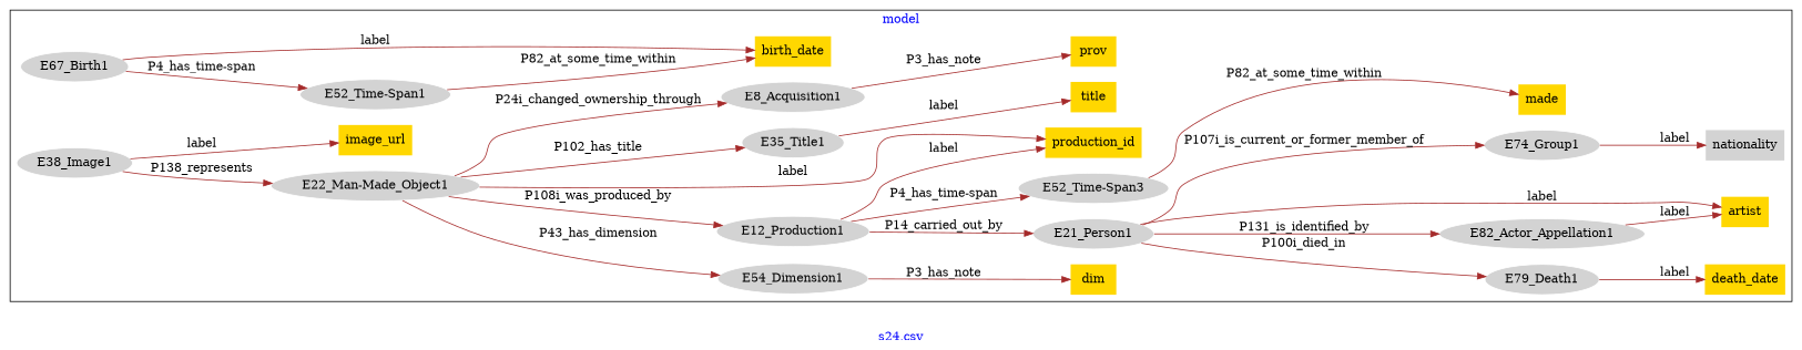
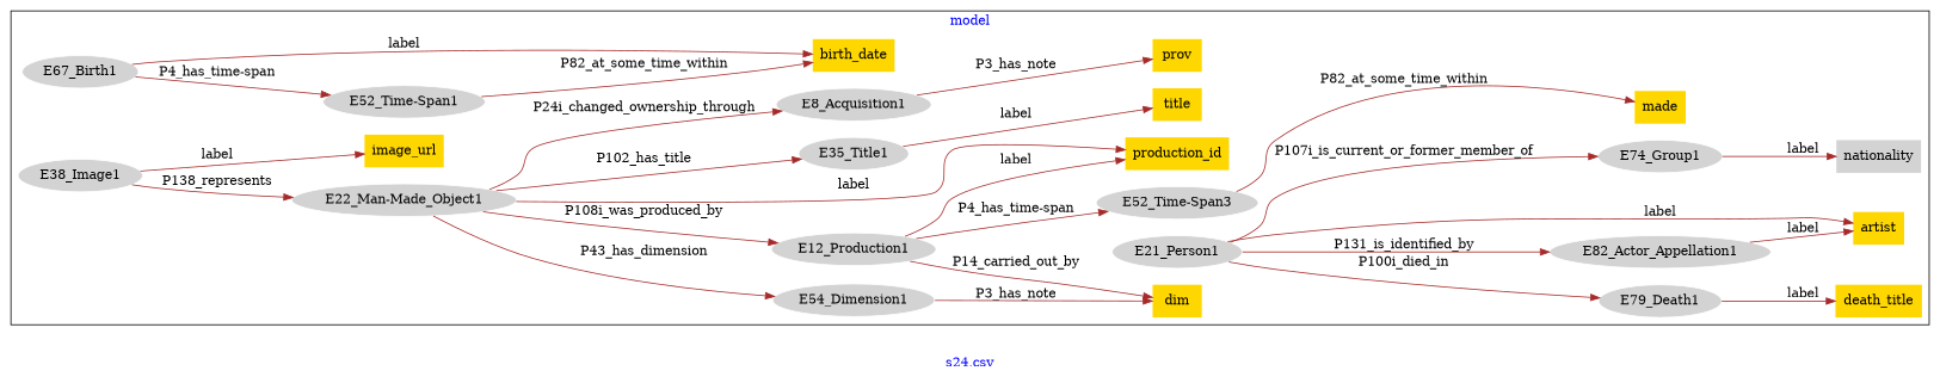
  digraph {
    fontcolor=blue
    label="s24.csv"
    rankdir=LR
    remincross=true
    node [color=white fillcolor=lightgray style=filled]
    edge [color=brown fontcolor=black]
    n1 [label=E12_Production1]
    n2 [label=E21_Person1]
    n3 [label="E52_Time-Span3"]
    n4 [label=E67_Birth1]
    n5 [label=E79_Death1]
    n6 [label=E74_Group1]
    n7 [label=E82_Actor_Appellation1]
    n8 [label="E22_Man-Made_Object1"]
    n9 [label=E35_Title1]
    n10 [label=E54_Dimension1]
    n11 [label=E8_Acquisition1]
    n12 [label=E38_Image1]
    n13 [label="E52_Time-Span1"]
-   n14 [fillcolor=gold label=death_date shape=plaintext color=""]
+   n14 [fillcolor=gold label=death_title shape=plaintext color=""]
    n15 [fillcolor=gold label=production_id shape=plaintext color=""]
    n16 [fillcolor=gold label=dim shape=plaintext color=""]
    n17 [fillcolor=gold label=artist shape=plaintext color=""]
    n18 [fillcolor=gold label=image_url shape=plaintext color=""]
    n19 [fillcolor=gold label=birth_date shape=plaintext color=""]
    n20 [fillcolor=gold label=made shape=plaintext color=""]
    n21 [fillcolor=gold label=prov shape=plaintext color=""]
    n22 [fillcolor=gold label=title shape=plaintext color=""]
    n23 [label=nationality shape=plaintext color=""]
    subgraph cluster_1 {
      label=model
      n1
      n2
      n3
      n4
      n5
      n6
      n7
      n8
      n9
      n10
      n11
      n12
      n13
      n14
      n15
      n16
      n17
      n18
      n19
      n20
      n21
      n22
      n23
    }
-   n1 -> n2 [label=P14_carried_out_by]
+   n1 -> n16 [label=P14_carried_out_by]
    n1 -> n3 [label="P4_has_time-span"]
    n1 -> n15 [label=label]
    n2 -> n5 [label=P100i_died_in]
    n2 -> n6 [label=P107i_is_current_or_former_member_of]
    n2 -> n7 [label=P131_is_identified_by]
    n2 -> n17 [label=label]
    n3 -> n20 [label=P82_at_some_time_within]
    n4 -> n13 [label="P4_has_time-span"]
    n4 -> n19 [label=label]
    n5 -> n14 [label=label]
    n6 -> n23 [label=label]
    n7 -> n17 [label=label]
    n8 -> n1 [label=P108i_was_produced_by]
    n8 -> n9 [label=P102_has_title]
    n8 -> n10 [label=P43_has_dimension]
    n8 -> n11 [label=P24i_changed_ownership_through]
    n8 -> n15 [label=label]
    n9 -> n22 [label=label]
    n10 -> n16 [label=P3_has_note]
    n11 -> n21 [label=P3_has_note]
    n12 -> n8 [label=P138_represents]
    n12 -> n18 [label=label]
    n13 -> n19 [label=P82_at_some_time_within]
  }
